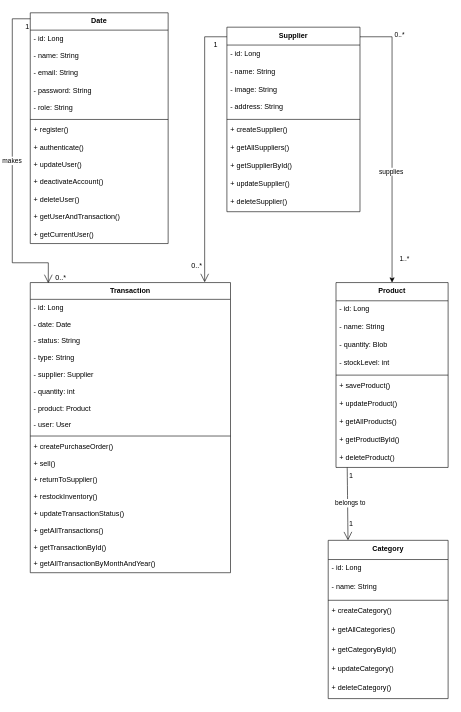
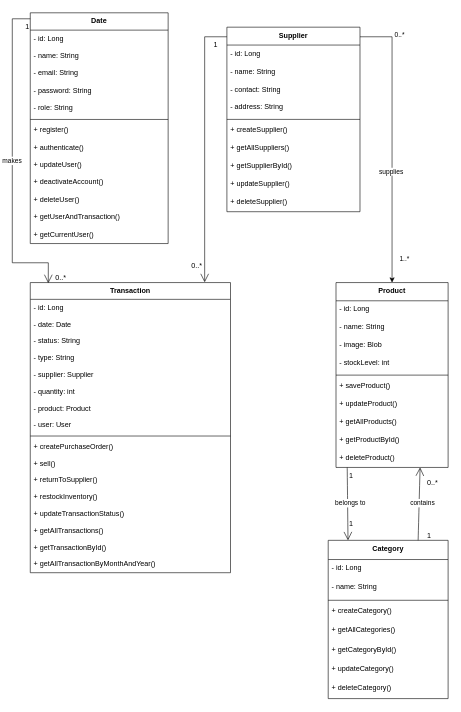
  <mxCell id="0" />
  <mxCell id="1" parent="0" />
  <mxCell id="2" value="Date" style="swimlane;fontStyle=1;align=center;verticalAlign=top;childLayout=stackLayout;horizontal=1;startSize=28.923;horizontalStack=0;resizeParent=1;resizeParentMax=0;resizeLast=0;collapsible=0;marginBottom=0;" parent="1" vertex="1"><mxGeometry x="50" y="20" width="230" height="384.923" as="geometry" /></mxCell>
  <mxCell id="3" value="- id: Long" style="text;strokeColor=none;fillColor=none;align=left;verticalAlign=top;spacingLeft=4;spacingRight=4;overflow=hidden;rotatable=0;points=[[0,0.5],[1,0.5]];portConstraint=eastwest;" parent="2" vertex="1"><mxGeometry y="28.923" width="230" height="29" as="geometry" /></mxCell>
  <mxCell id="4" value="- name: String" style="text;strokeColor=none;fillColor=none;align=left;verticalAlign=top;spacingLeft=4;spacingRight=4;overflow=hidden;rotatable=0;points=[[0,0.5],[1,0.5]];portConstraint=eastwest;" parent="2" vertex="1"><mxGeometry y="57.923" width="230" height="29" as="geometry" /></mxCell>
  <mxCell id="5" value="- email: String" style="text;strokeColor=none;fillColor=none;align=left;verticalAlign=top;spacingLeft=4;spacingRight=4;overflow=hidden;rotatable=0;points=[[0,0.5],[1,0.5]];portConstraint=eastwest;" parent="2" vertex="1"><mxGeometry y="86.923" width="230" height="29" as="geometry" /></mxCell>
  <mxCell id="6" value="- password: String" style="text;strokeColor=none;fillColor=none;align=left;verticalAlign=top;spacingLeft=4;spacingRight=4;overflow=hidden;rotatable=0;points=[[0,0.5],[1,0.5]];portConstraint=eastwest;" parent="2" vertex="1"><mxGeometry y="115.923" width="230" height="29" as="geometry" /></mxCell>
  <mxCell id="7" value="- role: String" style="text;strokeColor=none;fillColor=none;align=left;verticalAlign=top;spacingLeft=4;spacingRight=4;overflow=hidden;rotatable=0;points=[[0,0.5],[1,0.5]];portConstraint=eastwest;" parent="2" vertex="1"><mxGeometry y="144.923" width="230" height="29" as="geometry" /></mxCell>
  <mxCell id="8" style="line;strokeWidth=1;fillColor=none;align=left;verticalAlign=middle;spacingTop=-1;spacingLeft=3;spacingRight=3;rotatable=0;labelPosition=right;points=[];portConstraint=eastwest;strokeColor=inherit;" parent="2" vertex="1"><mxGeometry y="173.923" width="230" height="8" as="geometry" /></mxCell>
  <mxCell id="9" value="+ register()" style="text;strokeColor=none;fillColor=none;align=left;verticalAlign=top;spacingLeft=4;spacingRight=4;overflow=hidden;rotatable=0;points=[[0,0.5],[1,0.5]];portConstraint=eastwest;" parent="2" vertex="1"><mxGeometry y="181.923" width="230" height="29" as="geometry" /></mxCell>
  <mxCell id="10" value="+ authenticate()" style="text;strokeColor=none;fillColor=none;align=left;verticalAlign=top;spacingLeft=4;spacingRight=4;overflow=hidden;rotatable=0;points=[[0,0.5],[1,0.5]];portConstraint=eastwest;" parent="2" vertex="1"><mxGeometry y="210.923" width="230" height="29" as="geometry" /></mxCell>
  <mxCell id="11" value="+ updateUser()" style="text;strokeColor=none;fillColor=none;align=left;verticalAlign=top;spacingLeft=4;spacingRight=4;overflow=hidden;rotatable=0;points=[[0,0.5],[1,0.5]];portConstraint=eastwest;" parent="2" vertex="1"><mxGeometry y="239.923" width="230" height="29" as="geometry" /></mxCell>
  <mxCell id="12" value="+ deactivateAccount()" style="text;strokeColor=none;fillColor=none;align=left;verticalAlign=top;spacingLeft=4;spacingRight=4;overflow=hidden;rotatable=0;points=[[0,0.5],[1,0.5]];portConstraint=eastwest;" parent="2" vertex="1"><mxGeometry y="268.923" width="230" height="29" as="geometry" /></mxCell>
  <mxCell id="13" value="+ deleteUser()" style="text;strokeColor=none;fillColor=none;align=left;verticalAlign=top;spacingLeft=4;spacingRight=4;overflow=hidden;rotatable=0;points=[[0,0.5],[1,0.5]];portConstraint=eastwest;" parent="2" vertex="1"><mxGeometry y="297.923" width="230" height="29" as="geometry" /></mxCell>
  <mxCell id="14" value="+ getUserAndTransaction()" style="text;strokeColor=none;fillColor=none;align=left;verticalAlign=top;spacingLeft=4;spacingRight=4;overflow=hidden;rotatable=0;points=[[0,0.5],[1,0.5]];portConstraint=eastwest;" parent="2" vertex="1"><mxGeometry y="326.923" width="230" height="29" as="geometry" /></mxCell>
  <mxCell id="15" value="+ getCurrentUser()" style="text;strokeColor=none;fillColor=none;align=left;verticalAlign=top;spacingLeft=4;spacingRight=4;overflow=hidden;rotatable=0;points=[[0,0.5],[1,0.5]];portConstraint=eastwest;" parent="2" vertex="1"><mxGeometry y="355.923" width="230" height="29" as="geometry" /></mxCell>
  <mxCell id="16" value="Supplier" style="swimlane;fontStyle=1;align=center;verticalAlign=top;childLayout=stackLayout;horizontal=1;startSize=29.818;horizontalStack=0;resizeParent=1;resizeParentMax=0;resizeLast=0;collapsible=0;marginBottom=0;" parent="1" vertex="1"><mxGeometry x="378" y="44" width="222" height="307.818" as="geometry" /></mxCell>
  <mxCell id="17" value="- id: Long" style="text;strokeColor=none;fillColor=none;align=left;verticalAlign=top;spacingLeft=4;spacingRight=4;overflow=hidden;rotatable=0;points=[[0,0.5],[1,0.5]];portConstraint=eastwest;" parent="16" vertex="1"><mxGeometry y="29.818" width="222" height="30" as="geometry" /></mxCell>
  <mxCell id="18" value="- name: String" style="text;strokeColor=none;fillColor=none;align=left;verticalAlign=top;spacingLeft=4;spacingRight=4;overflow=hidden;rotatable=0;points=[[0,0.5],[1,0.5]];portConstraint=eastwest;" parent="16" vertex="1"><mxGeometry y="59.818" width="222" height="30" as="geometry" /></mxCell>
- <mxCell id="19" value="- image: String" style="text;strokeColor=none;fillColor=none;align=left;verticalAlign=top;spacingLeft=4;spacingRight=4;overflow=hidden;rotatable=0;points=[[0,0.5],[1,0.5]];portConstraint=eastwest;" parent="16" vertex="1"><mxGeometry y="89.818" width="222" height="30" as="geometry" /></mxCell>
+ <mxCell id="19" value="- contact: String" style="text;strokeColor=none;fillColor=none;align=left;verticalAlign=top;spacingLeft=4;spacingRight=4;overflow=hidden;rotatable=0;points=[[0,0.5],[1,0.5]];portConstraint=eastwest;" parent="16" vertex="1"><mxGeometry y="89.818" width="222" height="30" as="geometry" /></mxCell>
  <mxCell id="20" value="- address: String" style="text;strokeColor=none;fillColor=none;align=left;verticalAlign=top;spacingLeft=4;spacingRight=4;overflow=hidden;rotatable=0;points=[[0,0.5],[1,0.5]];portConstraint=eastwest;" parent="16" vertex="1"><mxGeometry y="119.818" width="222" height="30" as="geometry" /></mxCell>
  <mxCell id="21" style="line;strokeWidth=1;fillColor=none;align=left;verticalAlign=middle;spacingTop=-1;spacingLeft=3;spacingRight=3;rotatable=0;labelPosition=right;points=[];portConstraint=eastwest;strokeColor=inherit;" parent="16" vertex="1"><mxGeometry y="149.818" width="222" height="8" as="geometry" /></mxCell>
  <mxCell id="22" value="+ createSupplier()" style="text;strokeColor=none;fillColor=none;align=left;verticalAlign=top;spacingLeft=4;spacingRight=4;overflow=hidden;rotatable=0;points=[[0,0.5],[1,0.5]];portConstraint=eastwest;" parent="16" vertex="1"><mxGeometry y="157.818" width="222" height="30" as="geometry" /></mxCell>
  <mxCell id="23" value="+ getAllSuppliers()" style="text;strokeColor=none;fillColor=none;align=left;verticalAlign=top;spacingLeft=4;spacingRight=4;overflow=hidden;rotatable=0;points=[[0,0.5],[1,0.5]];portConstraint=eastwest;" parent="16" vertex="1"><mxGeometry y="187.818" width="222" height="30" as="geometry" /></mxCell>
  <mxCell id="24" value="+ getSupplierById()" style="text;strokeColor=none;fillColor=none;align=left;verticalAlign=top;spacingLeft=4;spacingRight=4;overflow=hidden;rotatable=0;points=[[0,0.5],[1,0.5]];portConstraint=eastwest;" parent="16" vertex="1"><mxGeometry y="217.818" width="222" height="30" as="geometry" /></mxCell>
  <mxCell id="25" value="+ updateSupplier()" style="text;strokeColor=none;fillColor=none;align=left;verticalAlign=top;spacingLeft=4;spacingRight=4;overflow=hidden;rotatable=0;points=[[0,0.5],[1,0.5]];portConstraint=eastwest;" parent="16" vertex="1"><mxGeometry y="247.818" width="222" height="30" as="geometry" /></mxCell>
  <mxCell id="26" value="+ deleteSupplier()" style="text;strokeColor=none;fillColor=none;align=left;verticalAlign=top;spacingLeft=4;spacingRight=4;overflow=hidden;rotatable=0;points=[[0,0.5],[1,0.5]];portConstraint=eastwest;" parent="16" vertex="1"><mxGeometry y="277.818" width="222" height="30" as="geometry" /></mxCell>
  <mxCell id="27" value="Product" style="swimlane;fontStyle=1;align=center;verticalAlign=top;childLayout=stackLayout;horizontal=1;startSize=30.4;horizontalStack=0;resizeParent=1;resizeParentMax=0;resizeLast=0;collapsible=0;marginBottom=0;" parent="1" vertex="1"><mxGeometry x="560" y="470" width="187" height="308.4" as="geometry" /></mxCell>
  <mxCell id="28" value="- id: Long" style="text;strokeColor=none;fillColor=none;align=left;verticalAlign=top;spacingLeft=4;spacingRight=4;overflow=hidden;rotatable=0;points=[[0,0.5],[1,0.5]];portConstraint=eastwest;" parent="27" vertex="1"><mxGeometry y="30.4" width="187" height="30" as="geometry" /></mxCell>
  <mxCell id="29" value="- name: String" style="text;strokeColor=none;fillColor=none;align=left;verticalAlign=top;spacingLeft=4;spacingRight=4;overflow=hidden;rotatable=0;points=[[0,0.5],[1,0.5]];portConstraint=eastwest;" parent="27" vertex="1"><mxGeometry y="60.4" width="187" height="30" as="geometry" /></mxCell>
- <mxCell id="30" value="- quantity: Blob" style="text;strokeColor=none;fillColor=none;align=left;verticalAlign=top;spacingLeft=4;spacingRight=4;overflow=hidden;rotatable=0;points=[[0,0.5],[1,0.5]];portConstraint=eastwest;" parent="27" vertex="1"><mxGeometry y="90.4" width="187" height="30" as="geometry" /></mxCell>
+ <mxCell id="30" value="- image: Blob" style="text;strokeColor=none;fillColor=none;align=left;verticalAlign=top;spacingLeft=4;spacingRight=4;overflow=hidden;rotatable=0;points=[[0,0.5],[1,0.5]];portConstraint=eastwest;" parent="27" vertex="1"><mxGeometry y="90.4" width="187" height="30" as="geometry" /></mxCell>
  <mxCell id="31" value="- stockLevel: int" style="text;strokeColor=none;fillColor=none;align=left;verticalAlign=top;spacingLeft=4;spacingRight=4;overflow=hidden;rotatable=0;points=[[0,0.5],[1,0.5]];portConstraint=eastwest;" parent="27" vertex="1"><mxGeometry y="120.4" width="187" height="30" as="geometry" /></mxCell>
  <mxCell id="32" style="line;strokeWidth=1;fillColor=none;align=left;verticalAlign=middle;spacingTop=-1;spacingLeft=3;spacingRight=3;rotatable=0;labelPosition=right;points=[];portConstraint=eastwest;strokeColor=inherit;" parent="27" vertex="1"><mxGeometry y="150.4" width="187" height="8" as="geometry" /></mxCell>
  <mxCell id="33" value="+ saveProduct()" style="text;strokeColor=none;fillColor=none;align=left;verticalAlign=top;spacingLeft=4;spacingRight=4;overflow=hidden;rotatable=0;points=[[0,0.5],[1,0.5]];portConstraint=eastwest;" parent="27" vertex="1"><mxGeometry y="158.4" width="187" height="30" as="geometry" /></mxCell>
  <mxCell id="34" value="+ updateProduct()" style="text;strokeColor=none;fillColor=none;align=left;verticalAlign=top;spacingLeft=4;spacingRight=4;overflow=hidden;rotatable=0;points=[[0,0.5],[1,0.5]];portConstraint=eastwest;" parent="27" vertex="1"><mxGeometry y="188.4" width="187" height="30" as="geometry" /></mxCell>
  <mxCell id="35" value="+ getAllProducts()" style="text;strokeColor=none;fillColor=none;align=left;verticalAlign=top;spacingLeft=4;spacingRight=4;overflow=hidden;rotatable=0;points=[[0,0.5],[1,0.5]];portConstraint=eastwest;" parent="27" vertex="1"><mxGeometry y="218.4" width="187" height="30" as="geometry" /></mxCell>
  <mxCell id="36" value="+ getProductById()" style="text;strokeColor=none;fillColor=none;align=left;verticalAlign=top;spacingLeft=4;spacingRight=4;overflow=hidden;rotatable=0;points=[[0,0.5],[1,0.5]];portConstraint=eastwest;" parent="27" vertex="1"><mxGeometry y="248.4" width="187" height="30" as="geometry" /></mxCell>
  <mxCell id="37" value="+ deleteProduct()" style="text;strokeColor=none;fillColor=none;align=left;verticalAlign=top;spacingLeft=4;spacingRight=4;overflow=hidden;rotatable=0;points=[[0,0.5],[1,0.5]];portConstraint=eastwest;" parent="27" vertex="1"><mxGeometry y="278.4" width="187" height="30" as="geometry" /></mxCell>
  <mxCell id="38" value="Category" style="swimlane;fontStyle=1;align=center;verticalAlign=top;childLayout=stackLayout;horizontal=1;startSize=32;horizontalStack=0;resizeParent=1;resizeParentMax=0;resizeLast=0;collapsible=0;marginBottom=0;" parent="1" vertex="1"><mxGeometry x="547" y="900" width="200" height="264" as="geometry" /></mxCell>
  <mxCell id="39" value="- id: Long" style="text;strokeColor=none;fillColor=none;align=left;verticalAlign=top;spacingLeft=4;spacingRight=4;overflow=hidden;rotatable=0;points=[[0,0.5],[1,0.5]];portConstraint=eastwest;" parent="38" vertex="1"><mxGeometry y="32" width="200" height="32" as="geometry" /></mxCell>
  <mxCell id="40" value="- name: String" style="text;strokeColor=none;fillColor=none;align=left;verticalAlign=top;spacingLeft=4;spacingRight=4;overflow=hidden;rotatable=0;points=[[0,0.5],[1,0.5]];portConstraint=eastwest;" parent="38" vertex="1"><mxGeometry y="64" width="200" height="32" as="geometry" /></mxCell>
  <mxCell id="41" style="line;strokeWidth=1;fillColor=none;align=left;verticalAlign=middle;spacingTop=-1;spacingLeft=3;spacingRight=3;rotatable=0;labelPosition=right;points=[];portConstraint=eastwest;strokeColor=inherit;" parent="38" vertex="1"><mxGeometry y="96" width="200" height="8" as="geometry" /></mxCell>
  <mxCell id="42" value="+ createCategory()" style="text;strokeColor=none;fillColor=none;align=left;verticalAlign=top;spacingLeft=4;spacingRight=4;overflow=hidden;rotatable=0;points=[[0,0.5],[1,0.5]];portConstraint=eastwest;" parent="38" vertex="1"><mxGeometry y="104" width="200" height="32" as="geometry" /></mxCell>
  <mxCell id="43" value="+ getAllCategories()" style="text;strokeColor=none;fillColor=none;align=left;verticalAlign=top;spacingLeft=4;spacingRight=4;overflow=hidden;rotatable=0;points=[[0,0.5],[1,0.5]];portConstraint=eastwest;" parent="38" vertex="1"><mxGeometry y="136" width="200" height="32" as="geometry" /></mxCell>
  <mxCell id="44" value="+ getCategoryById()" style="text;strokeColor=none;fillColor=none;align=left;verticalAlign=top;spacingLeft=4;spacingRight=4;overflow=hidden;rotatable=0;points=[[0,0.5],[1,0.5]];portConstraint=eastwest;" parent="38" vertex="1"><mxGeometry y="168" width="200" height="32" as="geometry" /></mxCell>
  <mxCell id="45" value="+ updateCategory()" style="text;strokeColor=none;fillColor=none;align=left;verticalAlign=top;spacingLeft=4;spacingRight=4;overflow=hidden;rotatable=0;points=[[0,0.5],[1,0.5]];portConstraint=eastwest;" parent="38" vertex="1"><mxGeometry y="200" width="200" height="32" as="geometry" /></mxCell>
  <mxCell id="46" value="+ deleteCategory()" style="text;strokeColor=none;fillColor=none;align=left;verticalAlign=top;spacingLeft=4;spacingRight=4;overflow=hidden;rotatable=0;points=[[0,0.5],[1,0.5]];portConstraint=eastwest;" parent="38" vertex="1"><mxGeometry y="232" width="200" height="32" as="geometry" /></mxCell>
  <mxCell id="47" value="Transaction" style="swimlane;fontStyle=1;align=center;verticalAlign=top;childLayout=stackLayout;horizontal=1;startSize=28;horizontalStack=0;resizeParent=1;resizeParentMax=0;resizeLast=0;collapsible=0;marginBottom=0;" parent="1" vertex="1"><mxGeometry x="50" y="470" width="334" height="484" as="geometry" /></mxCell>
  <mxCell id="48" value="- id: Long" style="text;strokeColor=none;fillColor=none;align=left;verticalAlign=top;spacingLeft=4;spacingRight=4;overflow=hidden;rotatable=0;points=[[0,0.5],[1,0.5]];portConstraint=eastwest;" parent="47" vertex="1"><mxGeometry y="28" width="334" height="28" as="geometry" /></mxCell>
  <mxCell id="49" value="- date: Date" style="text;strokeColor=none;fillColor=none;align=left;verticalAlign=top;spacingLeft=4;spacingRight=4;overflow=hidden;rotatable=0;points=[[0,0.5],[1,0.5]];portConstraint=eastwest;" parent="47" vertex="1"><mxGeometry y="56" width="334" height="28" as="geometry" /></mxCell>
  <mxCell id="50" value="- status: String" style="text;strokeColor=none;fillColor=none;align=left;verticalAlign=top;spacingLeft=4;spacingRight=4;overflow=hidden;rotatable=0;points=[[0,0.5],[1,0.5]];portConstraint=eastwest;" parent="47" vertex="1"><mxGeometry y="84" width="334" height="28" as="geometry" /></mxCell>
  <mxCell id="51" value="- type: String" style="text;strokeColor=none;fillColor=none;align=left;verticalAlign=top;spacingLeft=4;spacingRight=4;overflow=hidden;rotatable=0;points=[[0,0.5],[1,0.5]];portConstraint=eastwest;" parent="47" vertex="1"><mxGeometry y="112" width="334" height="28" as="geometry" /></mxCell>
  <mxCell id="52" value="- supplier: Supplier" style="text;strokeColor=none;fillColor=none;align=left;verticalAlign=top;spacingLeft=4;spacingRight=4;overflow=hidden;rotatable=0;points=[[0,0.5],[1,0.5]];portConstraint=eastwest;" parent="47" vertex="1"><mxGeometry y="140" width="334" height="28" as="geometry" /></mxCell>
  <mxCell id="53" value="- quantity: int" style="text;strokeColor=none;fillColor=none;align=left;verticalAlign=top;spacingLeft=4;spacingRight=4;overflow=hidden;rotatable=0;points=[[0,0.5],[1,0.5]];portConstraint=eastwest;" parent="47" vertex="1"><mxGeometry y="168" width="334" height="28" as="geometry" /></mxCell>
  <mxCell id="54" value="- product: Product" style="text;strokeColor=none;fillColor=none;align=left;verticalAlign=top;spacingLeft=4;spacingRight=4;overflow=hidden;rotatable=0;points=[[0,0.5],[1,0.5]];portConstraint=eastwest;" parent="47" vertex="1"><mxGeometry y="196" width="334" height="28" as="geometry" /></mxCell>
  <mxCell id="55" value="- user: User" style="text;strokeColor=none;fillColor=none;align=left;verticalAlign=top;spacingLeft=4;spacingRight=4;overflow=hidden;rotatable=0;points=[[0,0.5],[1,0.5]];portConstraint=eastwest;" parent="47" vertex="1"><mxGeometry y="224" width="334" height="28" as="geometry" /></mxCell>
  <mxCell id="56" style="line;strokeWidth=1;fillColor=none;align=left;verticalAlign=middle;spacingTop=-1;spacingLeft=3;spacingRight=3;rotatable=0;labelPosition=right;points=[];portConstraint=eastwest;strokeColor=inherit;" parent="47" vertex="1"><mxGeometry y="252" width="334" height="8" as="geometry" /></mxCell>
  <mxCell id="57" value="+ createPurchaseOrder()" style="text;strokeColor=none;fillColor=none;align=left;verticalAlign=top;spacingLeft=4;spacingRight=4;overflow=hidden;rotatable=0;points=[[0,0.5],[1,0.5]];portConstraint=eastwest;" parent="47" vertex="1"><mxGeometry y="260" width="334" height="28" as="geometry" /></mxCell>
  <mxCell id="58" value="+ sell()" style="text;strokeColor=none;fillColor=none;align=left;verticalAlign=top;spacingLeft=4;spacingRight=4;overflow=hidden;rotatable=0;points=[[0,0.5],[1,0.5]];portConstraint=eastwest;" parent="47" vertex="1"><mxGeometry y="288" width="334" height="28" as="geometry" /></mxCell>
  <mxCell id="59" value="+ returnToSupplier()" style="text;strokeColor=none;fillColor=none;align=left;verticalAlign=top;spacingLeft=4;spacingRight=4;overflow=hidden;rotatable=0;points=[[0,0.5],[1,0.5]];portConstraint=eastwest;" parent="47" vertex="1"><mxGeometry y="316" width="334" height="28" as="geometry" /></mxCell>
  <mxCell id="60" value="+ restockInventory()" style="text;strokeColor=none;fillColor=none;align=left;verticalAlign=top;spacingLeft=4;spacingRight=4;overflow=hidden;rotatable=0;points=[[0,0.5],[1,0.5]];portConstraint=eastwest;" parent="47" vertex="1"><mxGeometry y="344" width="334" height="28" as="geometry" /></mxCell>
  <mxCell id="61" value="+ updateTransactionStatus()" style="text;strokeColor=none;fillColor=none;align=left;verticalAlign=top;spacingLeft=4;spacingRight=4;overflow=hidden;rotatable=0;points=[[0,0.5],[1,0.5]];portConstraint=eastwest;" parent="47" vertex="1"><mxGeometry y="372" width="334" height="28" as="geometry" /></mxCell>
  <mxCell id="62" value="+ getAllTransactions()" style="text;strokeColor=none;fillColor=none;align=left;verticalAlign=top;spacingLeft=4;spacingRight=4;overflow=hidden;rotatable=0;points=[[0,0.5],[1,0.5]];portConstraint=eastwest;" parent="47" vertex="1"><mxGeometry y="400" width="334" height="28" as="geometry" /></mxCell>
  <mxCell id="63" value="+ getTransactionById()" style="text;strokeColor=none;fillColor=none;align=left;verticalAlign=top;spacingLeft=4;spacingRight=4;overflow=hidden;rotatable=0;points=[[0,0.5],[1,0.5]];portConstraint=eastwest;" parent="47" vertex="1"><mxGeometry y="428" width="334" height="28" as="geometry" /></mxCell>
  <mxCell id="64" value="+ getAllTransactionByMonthAndYear()" style="text;strokeColor=none;fillColor=none;align=left;verticalAlign=top;spacingLeft=4;spacingRight=4;overflow=hidden;rotatable=0;points=[[0,0.5],[1,0.5]];portConstraint=eastwest;" parent="47" vertex="1"><mxGeometry y="456" width="334" height="28" as="geometry" /></mxCell>
  <mxCell id="65" value="makes" style="startArrow=none;endArrow=open;endSize=12;rounded=0;entryX=0.09;entryY=0.002;entryDx=0;entryDy=0;edgeStyle=orthogonalEdgeStyle;entryPerimeter=0;" parent="1" target="47" edge="1"><mxGeometry relative="1" as="geometry"><Array as="points"><mxPoint x="50" y="30" /><mxPoint x="20" y="30" /><mxPoint x="20" y="437" /><mxPoint x="80" y="437" /></Array><mxPoint x="50" y="30" as="sourcePoint" /><mxPoint x="154" y="475" as="targetPoint" /></mxGeometry></mxCell>
  <mxCell id="66" value="1" style="edgeLabel;resizable=0;labelBackgroundColor=none;fontSize=12;align=right;verticalAlign=top;" parent="65" vertex="1"><mxGeometry x="-1" relative="1" as="geometry" /></mxCell>
  <mxCell id="67" value="0..*" style="edgeLabel;resizable=0;labelBackgroundColor=none;fontSize=12;align=left;verticalAlign=bottom;" parent="65" vertex="1"><mxGeometry x="1" relative="1" as="geometry"><mxPoint x="10" as="offset" /></mxGeometry></mxCell>
  <mxCell id="68" value="" style="startArrow=none;endArrow=open;endSize=12;entryX=0.871;entryY=-0.001;rounded=0;entryDx=0;entryDy=0;edgeStyle=orthogonalEdgeStyle;entryPerimeter=0;" parent="1" target="47" edge="1"><mxGeometry relative="1" as="geometry"><Array as="points"><mxPoint x="340" y="60" /><mxPoint x="340" y="469" /></Array><mxPoint x="378" y="60" as="sourcePoint" /></mxGeometry></mxCell>
  <mxCell id="69" value="1" style="edgeLabel;resizable=0;labelBackgroundColor=none;fontSize=12;align=right;verticalAlign=top;" parent="68" vertex="1"><mxGeometry x="-1" relative="1" as="geometry"><mxPoint x="-14" as="offset" /></mxGeometry></mxCell>
  <mxCell id="70" value="0..*" style="edgeLabel;resizable=0;labelBackgroundColor=none;fontSize=12;align=left;verticalAlign=bottom;" parent="68" vertex="1"><mxGeometry x="1" relative="1" as="geometry"><mxPoint x="-24" y="-20" as="offset" /></mxGeometry></mxCell>
  <mxCell id="71" value="belongs to" style="curved=1;startArrow=none;endArrow=open;endSize=12;exitX=0.1;exitY=1;rounded=0;" parent="1" source="27" edge="1"><mxGeometry x="-0.03" y="5" relative="1" as="geometry"><Array as="points" /><mxPoint x="580" y="900" as="targetPoint" /><mxPoint as="offset" /></mxGeometry></mxCell>
  <mxCell id="72" value="1" style="edgeLabel;resizable=0;labelBackgroundColor=none;fontSize=12;align=right;verticalAlign=top;" parent="71" vertex="1"><mxGeometry x="-1" relative="1" as="geometry"><mxPoint x="11" as="offset" /></mxGeometry></mxCell>
  <mxCell id="73" value="1" style="edgeLabel;resizable=0;labelBackgroundColor=none;fontSize=12;align=left;verticalAlign=bottom;" parent="71" vertex="1"><mxGeometry x="1" relative="1" as="geometry"><mxPoint y="-20" as="offset" /></mxGeometry></mxCell>
+ <mxCell id="74" value="contains" style="curved=1;startArrow=none;endArrow=open;endSize=12;exitX=0.75;exitY=0;entryX=0.75;entryY=1;rounded=0;exitDx=0;exitDy=0;" parent="1" source="38" target="27" edge="1"><mxGeometry x="0.041" y="-6" relative="1" as="geometry"><Array as="points" /><mxPoint as="offset" /></mxGeometry></mxCell>
+ <mxCell id="75" value="1" style="edgeLabel;resizable=0;labelBackgroundColor=none;fontSize=12;align=right;verticalAlign=bottom;" parent="74" vertex="1"><mxGeometry x="-1" relative="1" as="geometry"><mxPoint x="23" as="offset" /></mxGeometry></mxCell>
+ <mxCell id="76" value="0..*" style="edgeLabel;resizable=0;labelBackgroundColor=none;fontSize=12;align=left;verticalAlign=top;" parent="74" vertex="1"><mxGeometry x="1" relative="1" as="geometry"><mxPoint x="10" y="12" as="offset" /></mxGeometry></mxCell>
  <mxCell id="77" style="rounded=0;orthogonalLoop=1;jettySize=auto;html=1;entryX=0.5;entryY=0;entryDx=0;entryDy=0;edgeStyle=orthogonalEdgeStyle;" parent="1" target="27" edge="1"><mxGeometry relative="1" as="geometry"><mxPoint x="600" y="60" as="sourcePoint" /><Array as="points"><mxPoint x="654" y="60" /></Array></mxGeometry></mxCell>
  <mxCell id="78" value="0..*" style="edgeLabel;html=1;align=center;verticalAlign=middle;resizable=0;points=[];" parent="77" vertex="1" connectable="0"><mxGeometry x="-0.717" y="-1" relative="1" as="geometry"><mxPoint x="13" y="-16" as="offset" /></mxGeometry></mxCell>
  <mxCell id="79" value="1..*" style="edgeLabel;html=1;align=center;verticalAlign=middle;resizable=0;points=[];" parent="77" vertex="1" connectable="0"><mxGeometry x="0.831" y="-4" relative="1" as="geometry"><mxPoint x="24" as="offset" /></mxGeometry></mxCell>
  <mxCell id="80" value="supplies" style="edgeLabel;html=1;align=center;verticalAlign=middle;resizable=0;points=[];" parent="77" vertex="1" connectable="0"><mxGeometry x="0.201" y="-2" relative="1" as="geometry"><mxPoint as="offset" /></mxGeometry></mxCell>
